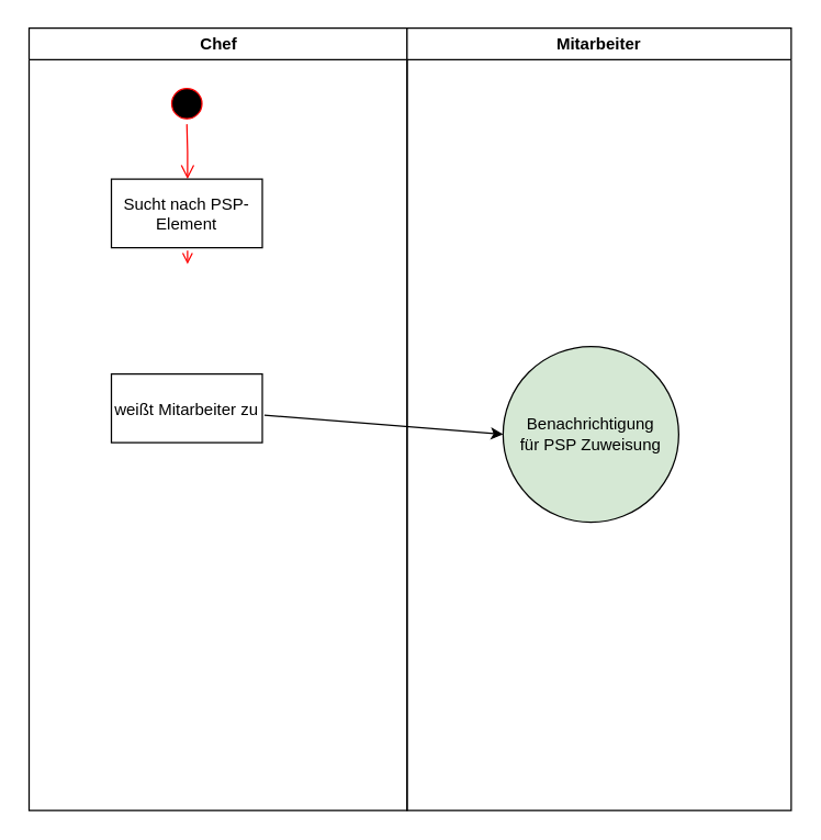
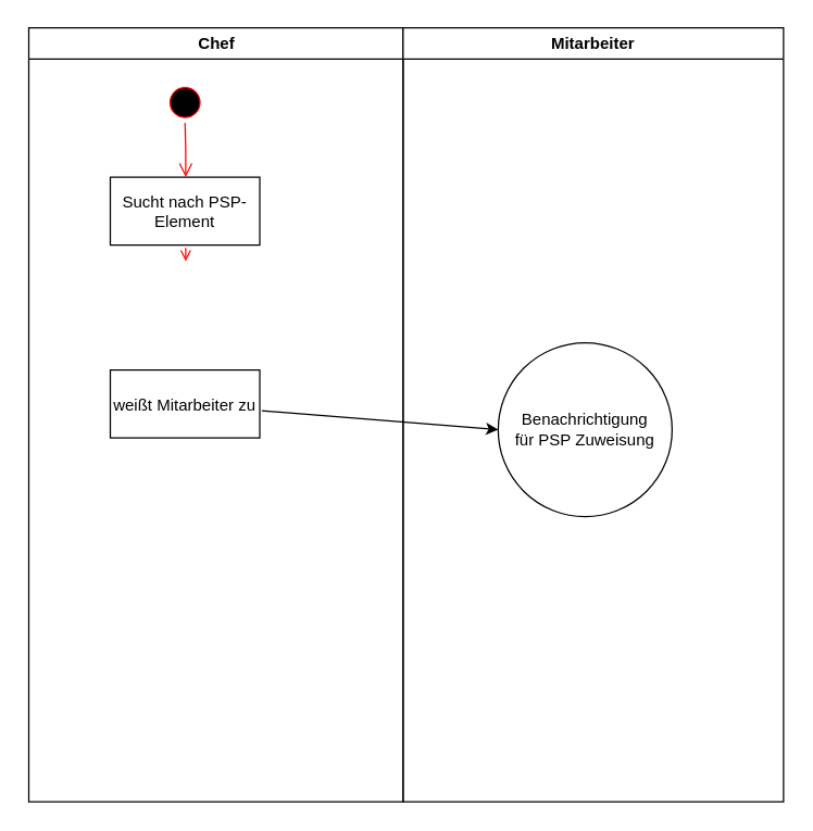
  <mxCell id="0" />
  <mxCell id="1" parent="0" />
  <mxCell id="2" value="Chef" style="swimlane;whiteSpace=wrap" vertex="1" parent="1"><mxGeometry x="20.5" y="20" width="275.5" height="570" as="geometry" /></mxCell>
  <mxCell id="3" value="" style="ellipse;shape=startState;fillColor=#000000;strokeColor=#ff0000;" vertex="1" parent="2"><mxGeometry x="100" y="40" width="30" height="30" as="geometry" /></mxCell>
  <mxCell id="4" value="" style="edgeStyle=elbowEdgeStyle;elbow=horizontal;verticalAlign=bottom;endArrow=open;endSize=8;strokeColor=#FF0000;endFill=1;rounded=0" edge="1" parent="2" source="3" target="5"><mxGeometry x="100" y="40" as="geometry"><mxPoint x="115" y="110" as="targetPoint" /></mxGeometry></mxCell>
  <mxCell id="5" value="Sucht nach PSP-&#10;Element" style="" vertex="1" parent="2"><mxGeometry x="60" y="110" width="110" height="50" as="geometry" /></mxCell>
  <mxCell id="6" value="" style="endArrow=open;strokeColor=#FF0000;endFill=1;rounded=0" edge="1" parent="2"><mxGeometry relative="1" as="geometry"><mxPoint x="115.5" y="162" as="sourcePoint" /><mxPoint x="115.5" y="172" as="targetPoint" /></mxGeometry></mxCell>
  <mxCell id="7" value="weißt Mitarbeiter zu" style="" vertex="1" parent="2"><mxGeometry x="60" y="252" width="110" height="50" as="geometry" /></mxCell>
  <mxCell id="8" value="Mitarbeiter" style="swimlane;whiteSpace=wrap" vertex="1" parent="1"><mxGeometry x="296" y="20" width="280" height="570" as="geometry" /></mxCell>
- <mxCell id="9" value="&lt;div&gt;Benachrichtigung&lt;/div&gt;&lt;div&gt;für PSP Zuweisung&lt;br&gt;&lt;/div&gt;" style="ellipse;whiteSpace=wrap;html=1;aspect=fixed;fillColor=#d5e8d4;" vertex="1" parent="8"><mxGeometry x="70" y="232" width="128" height="128" as="geometry" /></mxCell>
+ <mxCell id="9" value="&lt;div&gt;Benachrichtigung&lt;/div&gt;&lt;div&gt;für PSP Zuweisung&lt;br&gt;&lt;/div&gt;" style="ellipse;whiteSpace=wrap;html=1;aspect=fixed;" vertex="1" parent="8"><mxGeometry x="70" y="232" width="128" height="128" as="geometry" /></mxCell>
  <mxCell id="10" value="" style="endArrow=classic;html=1;rounded=0;exitX=1.014;exitY=0.6;exitDx=0;exitDy=0;exitPerimeter=0;entryX=0;entryY=0.5;entryDx=0;entryDy=0;" edge="1" parent="1" source="7" target="9"><mxGeometry width="50" height="50" relative="1" as="geometry"><mxPoint x="246" y="332" as="sourcePoint" /><mxPoint x="296" y="282" as="targetPoint" /></mxGeometry></mxCell>
